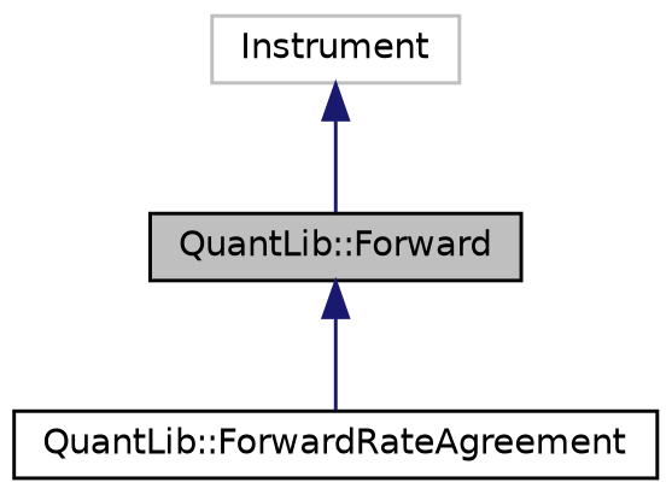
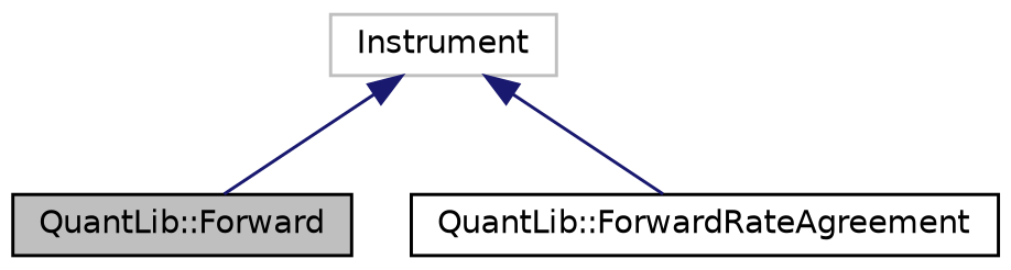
  digraph {
    node [color=black fillcolor=white fontname=Helvetica fontsize=10 shape=record style=filled]
    edge [color=midnightblue dir=back fontname=Helvetica fontsize=10 labelfontname=Helvetica labelfontsize=10 style=solid]
    n1 [fillcolor=grey75 fontcolor=black height=0.2 label="QuantLib::Forward" width=0.4]
    n2 [height=0.2 label="QuantLib::ForwardRateAgreement" width=0.4]
    n3 [color=grey75 height=0.2 label=Instrument width=0.4]
-   n1 -> n2
+   n3 -> n2
    n3 -> n1
  }
